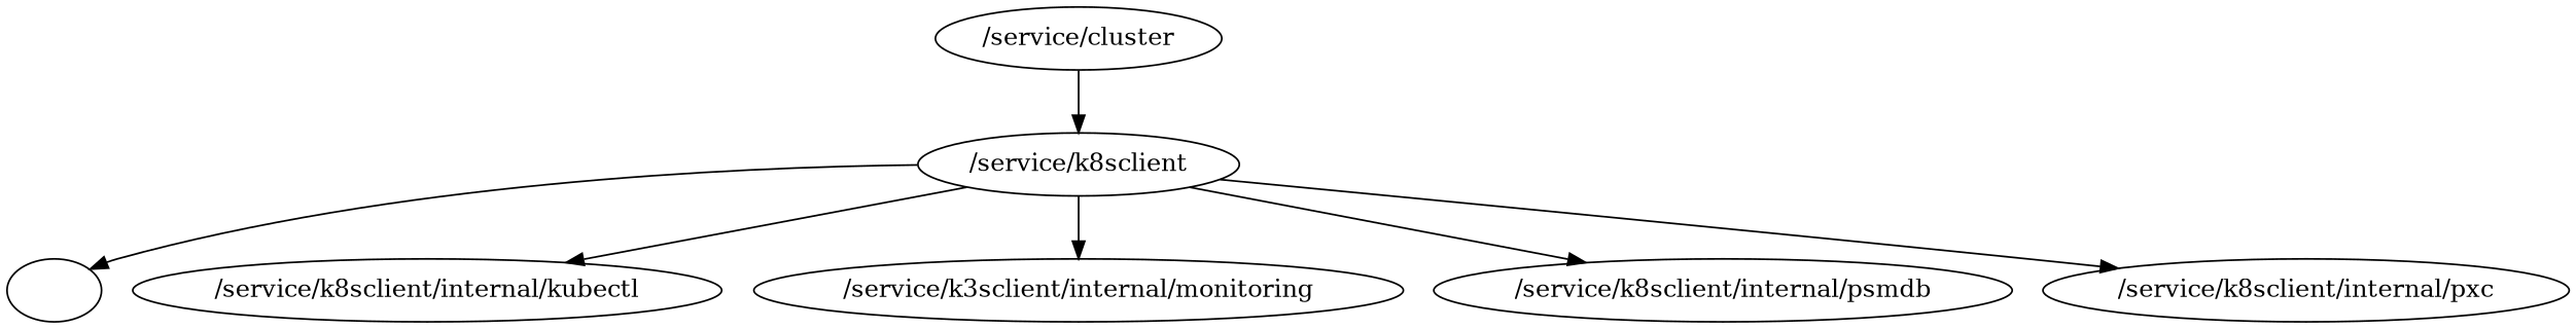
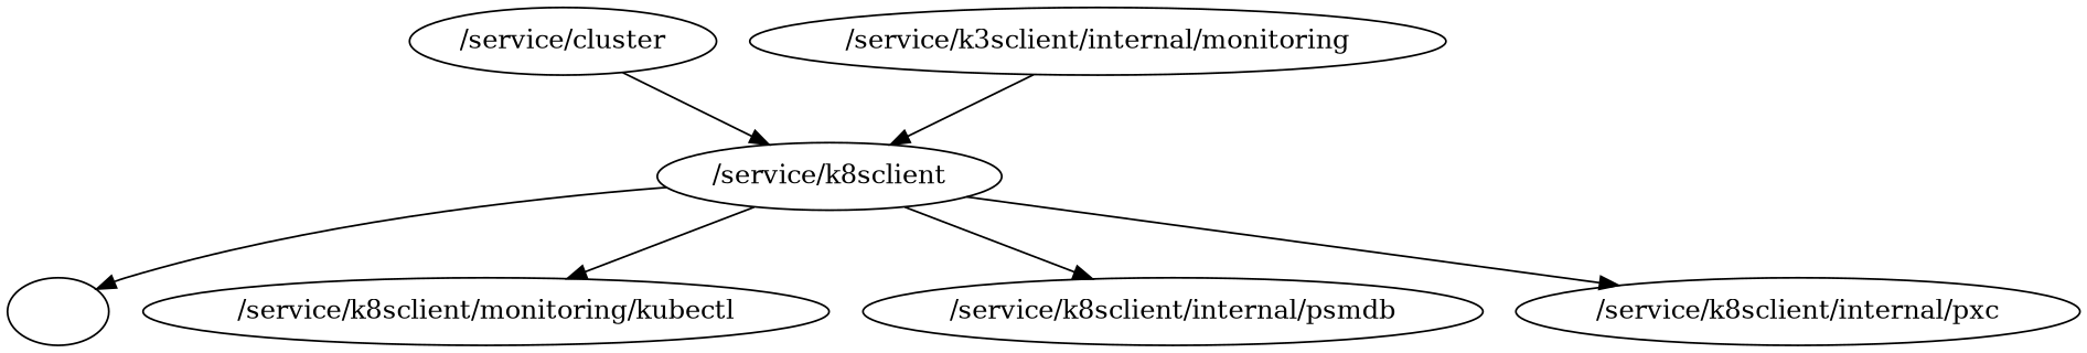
  digraph {
    "/service/cluster"
    "/service/k8sclient"
    ""
-   "/service/k8sclient/internal/kubectl"
+   "/service/k8sclient/internal/kubectl" [label="/service/k8sclient/monitoring/kubectl"]
    n5 [label="/service/k3sclient/internal/monitoring"]
    "/service/k8sclient/internal/psmdb"
    "/service/k8sclient/internal/pxc"
    "/service/cluster" -> "/service/k8sclient"
    "/service/k8sclient" -> ""
    "/service/k8sclient" -> "/service/k8sclient/internal/kubectl"
-   "/service/k8sclient" -> n5
+   n5 -> "/service/k8sclient"
    "/service/k8sclient" -> "/service/k8sclient/internal/psmdb"
    "/service/k8sclient" -> "/service/k8sclient/internal/pxc"
  }
